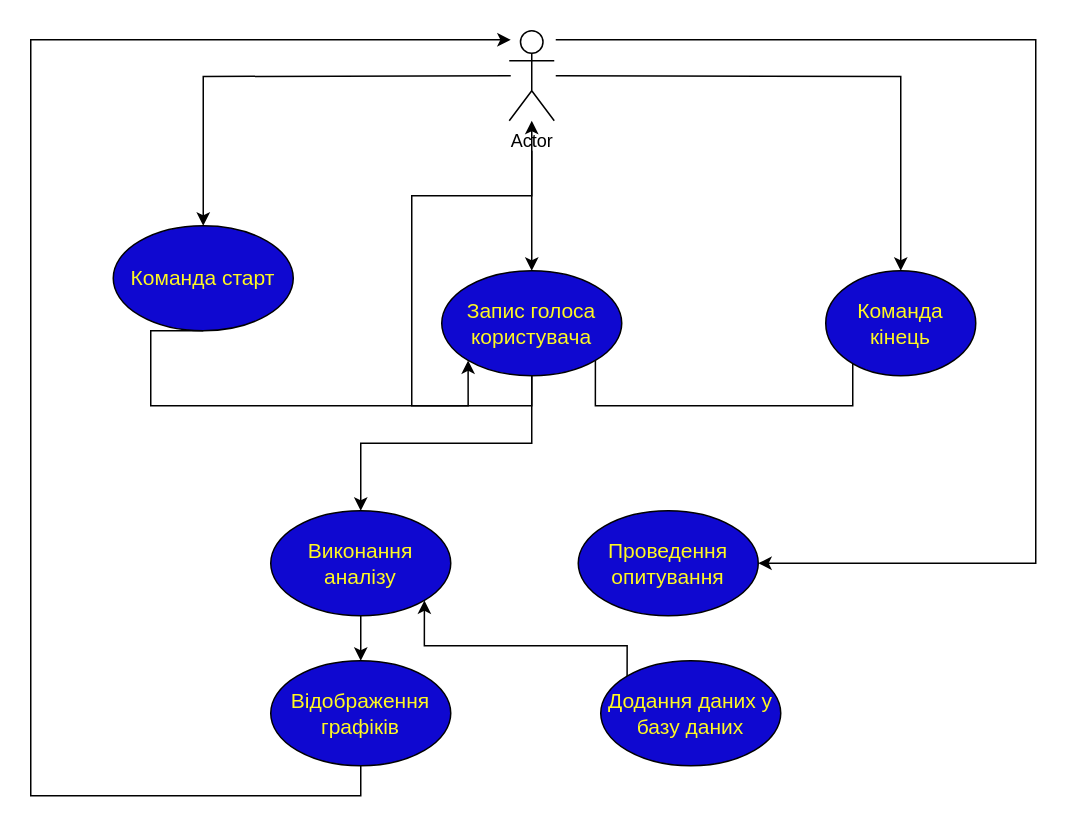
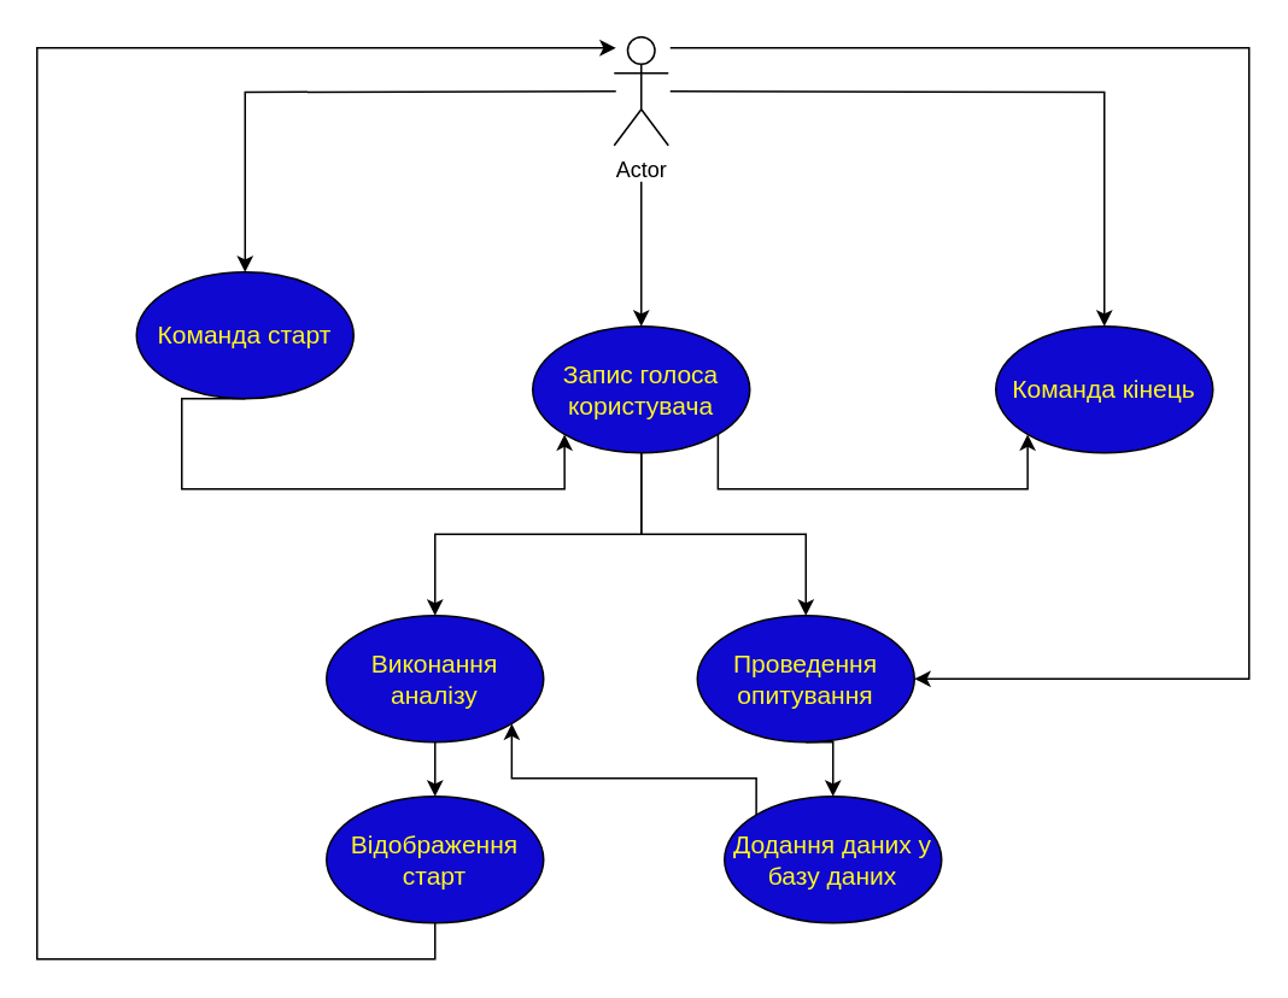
  <mxCell id="0" />
  <mxCell id="1" parent="0" />
  <mxCell id="2" style="edgeStyle=orthogonalEdgeStyle;rounded=0;orthogonalLoop=1;jettySize=auto;html=1;entryX=0.5;entryY=0;entryDx=0;entryDy=0;fontSize=14;fontColor=#FFF821;" edge="1" parent="1" target="12"><mxGeometry relative="1" as="geometry"><mxPoint x="370" y="50" as="sourcePoint" /></mxGeometry></mxCell>
  <mxCell id="3" style="edgeStyle=orthogonalEdgeStyle;rounded=0;orthogonalLoop=1;jettySize=auto;html=1;entryX=0.5;entryY=0;entryDx=0;entryDy=0;fontSize=14;fontColor=#FFF821;" edge="1" parent="1" target="7"><mxGeometry relative="1" as="geometry"><mxPoint x="340" y="50" as="sourcePoint" /></mxGeometry></mxCell>
  <mxCell id="4" style="edgeStyle=orthogonalEdgeStyle;rounded=0;orthogonalLoop=1;jettySize=auto;html=1;entryX=1;entryY=0.5;entryDx=0;entryDy=0;fontSize=14;fontColor=#FFF821;" edge="1" parent="1" target="17"><mxGeometry relative="1" as="geometry"><mxPoint x="370" y="26" as="sourcePoint" /><Array as="points"><mxPoint x="690" y="26" /><mxPoint x="690" y="375" /></Array></mxGeometry></mxCell>
  <mxCell id="5" value="Actor" style="shape=umlActor;verticalLabelPosition=bottom;verticalAlign=top;html=1;outlineConnect=0;" vertex="1" parent="1"><mxGeometry x="339" y="20" width="30" height="60" as="geometry" /></mxCell>
  <mxCell id="6" style="edgeStyle=orthogonalEdgeStyle;rounded=0;orthogonalLoop=1;jettySize=auto;html=1;exitX=0.5;exitY=1;exitDx=0;exitDy=0;entryX=0;entryY=1;entryDx=0;entryDy=0;fontSize=14;fontColor=#FFF821;" edge="1" parent="1" source="7" target="11"><mxGeometry relative="1" as="geometry"><Array as="points"><mxPoint x="100" y="270" /><mxPoint x="312" y="270" /></Array></mxGeometry></mxCell>
  <mxCell id="7" value="&lt;font style=&quot;font-size: 14px;&quot;&gt;Команда старт&lt;/font&gt;" style="ellipse;whiteSpace=wrap;html=1;fillColor=#0F08D0;fontColor=#FFF821;" vertex="1" parent="1"><mxGeometry x="75" y="150" width="120" height="70" as="geometry" /></mxCell>
  <mxCell id="8" style="edgeStyle=orthogonalEdgeStyle;rounded=0;orthogonalLoop=1;jettySize=auto;html=1;exitX=1;exitY=1;exitDx=0;exitDy=0;entryX=0;entryY=1;entryDx=0;entryDy=0;fontSize=14;fontColor=#FFF821;" edge="1" parent="1" source="11" target="12"><mxGeometry relative="1" as="geometry"><Array as="points"><mxPoint x="396" y="270" /><mxPoint x="568" y="270" /></Array></mxGeometry></mxCell>
  <mxCell id="9" style="edgeStyle=orthogonalEdgeStyle;rounded=0;orthogonalLoop=1;jettySize=auto;html=1;exitX=0.5;exitY=1;exitDx=0;exitDy=0;entryX=0.5;entryY=0;entryDx=0;entryDy=0;fontSize=14;fontColor=#FFF821;" edge="1" parent="1" source="11" target="15"><mxGeometry relative="1" as="geometry" /></mxCell>
- <mxCell id="10" style="edgeStyle=orthogonalEdgeStyle;rounded=0;orthogonalLoop=1;jettySize=auto;html=1;exitX=0.5;exitY=1;exitDx=0;exitDy=0;fontSize=14;fontColor=#FFF821;" edge="1" parent="1" source="11" target="5"><mxGeometry relative="1" as="geometry" /></mxCell>
+ <mxCell id="10" style="edgeStyle=orthogonalEdgeStyle;rounded=0;orthogonalLoop=1;jettySize=auto;html=1;exitX=0.5;exitY=1;exitDx=0;exitDy=0;entryX=0.5;entryY=0;entryDx=0;entryDy=0;fontSize=14;fontColor=#FFF821;" edge="1" parent="1" source="11" target="17"><mxGeometry relative="1" as="geometry" /></mxCell>
  <mxCell id="11" value="&lt;font style=&quot;font-size: 14px;&quot;&gt;Запис голоса користувача&lt;/font&gt;" style="ellipse;whiteSpace=wrap;html=1;fillColor=#0F08D0;fontColor=#FFF821;" vertex="1" parent="1"><mxGeometry x="294" y="180" width="120" height="70" as="geometry" /></mxCell>
- <mxCell id="12" value="&lt;font style=&quot;font-size: 14px;&quot;&gt;Команда кінець&lt;/font&gt;" style="ellipse;whiteSpace=wrap;html=1;fillColor=#0F08D0;fontColor=#FFF821;" vertex="1" parent="1"><mxGeometry x="550" y="180" width="100" height="70" as="geometry" /></mxCell>
+ <mxCell id="12" value="&lt;font style=&quot;font-size: 14px;&quot;&gt;Команда кінець&lt;/font&gt;" style="ellipse;whiteSpace=wrap;html=1;fillColor=#0F08D0;fontColor=#FFF821;" vertex="1" parent="1"><mxGeometry x="550" y="180" width="120" height="70" as="geometry" /></mxCell>
  <mxCell id="13" value="" style="endArrow=classic;html=1;rounded=0;fontSize=14;fontColor=#FFF821;entryX=0.5;entryY=0;entryDx=0;entryDy=0;" edge="1" parent="1" target="11"><mxGeometry width="50" height="50" relative="1" as="geometry"><mxPoint x="354" y="100" as="sourcePoint" /><mxPoint x="380" y="260" as="targetPoint" /></mxGeometry></mxCell>
  <mxCell id="14" style="edgeStyle=orthogonalEdgeStyle;rounded=0;orthogonalLoop=1;jettySize=auto;html=1;exitX=0.5;exitY=1;exitDx=0;exitDy=0;entryX=0.5;entryY=0;entryDx=0;entryDy=0;fontSize=14;fontColor=#FFF821;" edge="1" parent="1" source="15" target="21"><mxGeometry relative="1" as="geometry" /></mxCell>
  <mxCell id="15" value="&lt;font style=&quot;font-size: 14px;&quot;&gt;Виконання аналізу&lt;/font&gt;" style="ellipse;whiteSpace=wrap;html=1;fillColor=#0F08D0;fontColor=#FFF821;" vertex="1" parent="1"><mxGeometry x="180" y="340" width="120" height="70" as="geometry" /></mxCell>
+ <mxCell id="16" style="edgeStyle=orthogonalEdgeStyle;rounded=0;orthogonalLoop=1;jettySize=auto;html=1;exitX=0.5;exitY=1;exitDx=0;exitDy=0;entryX=0.5;entryY=0;entryDx=0;entryDy=0;fontSize=14;fontColor=#FFF821;" edge="1" parent="1" source="17" target="19"><mxGeometry relative="1" as="geometry" /></mxCell>
  <mxCell id="17" value="&lt;span style=&quot;font-size: 14px;&quot;&gt;Проведення опитування&lt;/span&gt;" style="ellipse;whiteSpace=wrap;html=1;fillColor=#0F08D0;fontColor=#FFF821;" vertex="1" parent="1"><mxGeometry x="385" y="340" width="120" height="70" as="geometry" /></mxCell>
  <mxCell id="18" style="edgeStyle=orthogonalEdgeStyle;rounded=0;orthogonalLoop=1;jettySize=auto;html=1;exitX=0;exitY=0;exitDx=0;exitDy=0;entryX=1;entryY=1;entryDx=0;entryDy=0;fontSize=14;fontColor=#FFF821;" edge="1" parent="1" source="19" target="15"><mxGeometry relative="1" as="geometry"><Array as="points"><mxPoint x="418" y="430" /><mxPoint x="282" y="430" /></Array></mxGeometry></mxCell>
  <mxCell id="19" value="&lt;span style=&quot;font-size: 14px;&quot;&gt;Додання даних у базу даних&lt;/span&gt;" style="ellipse;whiteSpace=wrap;html=1;fillColor=#0F08D0;fontColor=#FFF821;" vertex="1" parent="1"><mxGeometry x="400" y="440" width="120" height="70" as="geometry" /></mxCell>
  <mxCell id="20" style="edgeStyle=orthogonalEdgeStyle;rounded=0;orthogonalLoop=1;jettySize=auto;html=1;exitX=0.5;exitY=1;exitDx=0;exitDy=0;fontSize=14;fontColor=#FFF821;" edge="1" parent="1" source="21"><mxGeometry relative="1" as="geometry"><mxPoint x="340" y="26" as="targetPoint" /><Array as="points"><mxPoint x="240" y="530" /><mxPoint x="20" y="530" /><mxPoint x="20" y="26" /><mxPoint x="340" y="26" /></Array></mxGeometry></mxCell>
- <mxCell id="21" value="&lt;font style=&quot;font-size: 14px;&quot;&gt;Відображення графіків&lt;/font&gt;" style="ellipse;whiteSpace=wrap;html=1;fillColor=#0F08D0;fontColor=#FFF821;" vertex="1" parent="1"><mxGeometry x="180" y="440" width="120" height="70" as="geometry" /></mxCell>
+ <mxCell id="21" value="&lt;font style=&quot;font-size: 14px;&quot;&gt;Відображення старт&lt;/font&gt;" style="ellipse;whiteSpace=wrap;html=1;fillColor=#0F08D0;fontColor=#FFF821;" vertex="1" parent="1"><mxGeometry x="180" y="440" width="120" height="70" as="geometry" /></mxCell>
